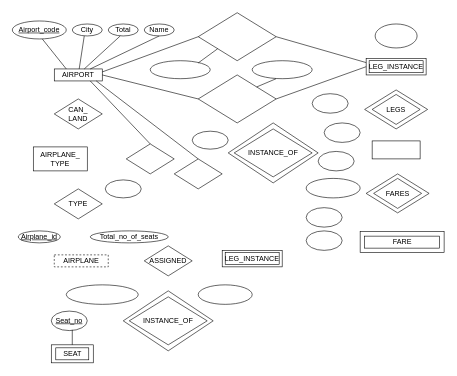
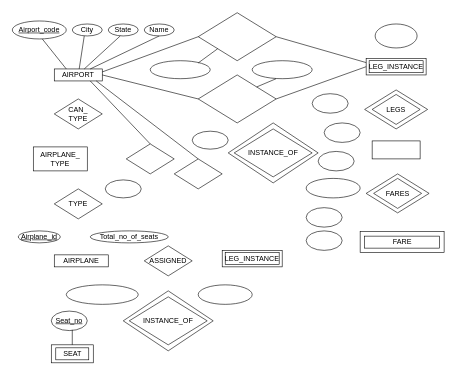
  <mxCell id="0" />
  <mxCell id="1" parent="0" />
  <mxCell id="2" value="" style="rhombus;whiteSpace=wrap;html=1;strokeColor=#000000;" vertex="1" parent="1"><mxGeometry x="380" y="204" width="150" height="100" as="geometry" /></mxCell>
  <mxCell id="3" value="&lt;u&gt;Airport_code&lt;/u&gt;" style="ellipse;whiteSpace=wrap;html=1;strokeColor=#000000;" vertex="1" parent="1"><mxGeometry x="20" y="34" width="90" height="30" as="geometry" /></mxCell>
  <mxCell id="4" value="City" style="ellipse;whiteSpace=wrap;html=1;strokeColor=#000000;" vertex="1" parent="1"><mxGeometry x="120" y="39" width="50" height="20" as="geometry" /></mxCell>
  <mxCell id="5" value="Name" style="ellipse;whiteSpace=wrap;html=1;strokeColor=#000000;" vertex="1" parent="1"><mxGeometry x="240" y="39" width="50" height="20" as="geometry" /></mxCell>
- <mxCell id="6" value="Total" style="ellipse;whiteSpace=wrap;html=1;strokeColor=#000000;" vertex="1" parent="1"><mxGeometry y="39" width="50" height="20" as="geometry" x="180" /></mxCell>
+ <mxCell id="6" value="State" style="ellipse;whiteSpace=wrap;html=1;strokeColor=#000000;" vertex="1" parent="1"><mxGeometry y="39" width="50" height="20" as="geometry" x="180" /></mxCell>
  <mxCell id="7" value="AIRPORT" style="rounded=0;whiteSpace=wrap;html=1;strokeColor=#000000;" vertex="1" parent="1"><mxGeometry x="90" y="114" width="80" height="20" as="geometry" /></mxCell>
  <mxCell id="8" value="" style="endArrow=none;html=1;" edge="1" parent="1"><mxGeometry width="50" height="50" relative="1" as="geometry"><mxPoint x="110" y="114" as="sourcePoint" /><mxPoint x="70" y="64" as="targetPoint" /></mxGeometry></mxCell>
  <mxCell id="9" value="" style="endArrow=none;html=1;" edge="1" parent="1"><mxGeometry width="50" height="50" relative="1" as="geometry"><mxPoint x="140" y="114" as="sourcePoint" /><mxPoint x="200" y="59" as="targetPoint" /></mxGeometry></mxCell>
  <mxCell id="10" value="" style="endArrow=none;html=1;" edge="1" parent="1" source="7"><mxGeometry width="50" height="50" relative="1" as="geometry"><mxPoint y="109" as="sourcePoint" x="180" /><mxPoint x="140" y="59" as="targetPoint" /></mxGeometry></mxCell>
  <mxCell id="11" value="" style="endArrow=none;html=1;entryX=0.5;entryY=1;entryDx=0;entryDy=0;exitX=0.75;exitY=0;exitDx=0;exitDy=0;exitPerimeter=0;" edge="1" parent="1" source="7" target="5"><mxGeometry width="50" height="50" relative="1" as="geometry"><mxPoint x="162" y="110" as="sourcePoint" /><mxPoint x="210" y="69" as="targetPoint" /><Array as="points" /></mxGeometry></mxCell>
- <mxCell id="12" value="CAN_&lt;br&gt;LAND" style="rhombus;whiteSpace=wrap;html=1;strokeColor=#000000;" vertex="1" parent="1"><mxGeometry x="90" y="164" width="80" height="50" as="geometry" /></mxCell>
+ <mxCell id="12" value="CAN_&lt;br&gt;TYPE" style="rhombus;whiteSpace=wrap;html=1;strokeColor=#000000;" vertex="1" parent="1"><mxGeometry x="90" y="164" width="80" height="50" as="geometry" /></mxCell>
  <mxCell id="13" value="AIRPLANE_&lt;br&gt;TYPE" style="rounded=0;whiteSpace=wrap;html=1;strokeColor=#000000;" vertex="1" parent="1"><mxGeometry x="55" y="244" width="90" height="40" as="geometry" /></mxCell>
  <mxCell id="14" value="TYPE" style="rhombus;whiteSpace=wrap;html=1;strokeColor=#000000;" vertex="1" parent="1"><mxGeometry x="90" y="314" width="80" height="50" as="geometry" /></mxCell>
- <mxCell id="15" value="AIRPLANE" style="rounded=0;whiteSpace=wrap;html=1;strokeColor=#000000;dashed=1;" vertex="1" parent="1"><mxGeometry x="90" y="424" width="90" height="20" as="geometry" /></mxCell>
+ <mxCell id="15" value="AIRPLANE" style="rounded=0;whiteSpace=wrap;html=1;strokeColor=#000000;" vertex="1" parent="1"><mxGeometry x="90" y="424" width="90" height="20" as="geometry" /></mxCell>
  <mxCell id="16" value="&lt;u&gt;Airplane_id&lt;/u&gt;" style="ellipse;whiteSpace=wrap;html=1;strokeColor=#000000;" vertex="1" parent="1"><mxGeometry x="30" y="384" width="70" height="20" as="geometry" /></mxCell>
  <mxCell id="17" value="Total_no_of_seats" style="ellipse;whiteSpace=wrap;html=1;strokeColor=#000000;" vertex="1" parent="1"><mxGeometry x="150" y="384" width="130" height="20" as="geometry" /></mxCell>
  <mxCell id="18" value="ASSIGNED" style="rhombus;whiteSpace=wrap;html=1;strokeColor=#000000;" vertex="1" parent="1"><mxGeometry x="240" y="409" width="80" height="50" as="geometry" /></mxCell>
  <mxCell id="19" value="" style="rounded=0;whiteSpace=wrap;html=1;strokeColor=#000000;" vertex="1" parent="1"><mxGeometry x="370" y="416.5" width="100" height="27.5" as="geometry" /></mxCell>
  <mxCell id="20" value="LEG_INSTANCE" style="rounded=0;whiteSpace=wrap;html=1;strokeColor=#000000;" vertex="1" parent="1"><mxGeometry x="375" y="420.25" width="90" height="20" as="geometry" /></mxCell>
  <mxCell id="21" value="" style="rhombus;whiteSpace=wrap;html=1;strokeColor=#000000;" vertex="1" parent="1"><mxGeometry x="210" y="239" width="80" height="50" as="geometry" /></mxCell>
  <mxCell id="22" value="" style="rhombus;whiteSpace=wrap;html=1;strokeColor=#000000;" vertex="1" parent="1"><mxGeometry x="290" y="264" width="80" height="50" as="geometry" /></mxCell>
  <mxCell id="23" value="" style="endArrow=none;html=1;entryX=0.75;entryY=1;entryDx=0;entryDy=0;exitX=0.5;exitY=0;exitDx=0;exitDy=0;" edge="1" parent="1" source="21" target="7"><mxGeometry width="50" height="50" relative="1" as="geometry"><mxPoint x="390" y="344" as="sourcePoint" /><mxPoint x="440" y="294" as="targetPoint" /></mxGeometry></mxCell>
  <mxCell id="24" value="" style="endArrow=none;html=1;entryX=0.75;entryY=1;entryDx=0;entryDy=0;exitX=0.5;exitY=0;exitDx=0;exitDy=0;" edge="1" parent="1" source="22"><mxGeometry width="50" height="50" relative="1" as="geometry"><mxPoint x="310" y="244" as="sourcePoint" /><mxPoint x="160" y="134" as="targetPoint" /></mxGeometry></mxCell>
  <mxCell id="25" value="" style="rhombus;whiteSpace=wrap;html=1;strokeColor=#000000;" vertex="1" parent="1"><mxGeometry x="330" y="20.25" width="130" height="80" as="geometry" /></mxCell>
  <mxCell id="26" value="" style="rhombus;whiteSpace=wrap;html=1;strokeColor=#000000;" vertex="1" parent="1"><mxGeometry x="330" y="124" width="130" height="80" as="geometry" /></mxCell>
  <mxCell id="27" value="" style="endArrow=none;html=1;exitX=1;exitY=0.25;exitDx=0;exitDy=0;entryX=0;entryY=0.5;entryDx=0;entryDy=0;" edge="1" parent="1" source="7" target="25"><mxGeometry width="50" height="50" relative="1" as="geometry"><mxPoint x="230" y="134" as="sourcePoint" /><mxPoint x="280" y="84" as="targetPoint" /></mxGeometry></mxCell>
  <mxCell id="28" value="" style="endArrow=none;html=1;exitX=1;exitY=0.5;exitDx=0;exitDy=0;entryX=0;entryY=0.5;entryDx=0;entryDy=0;" edge="1" parent="1" source="7" target="26"><mxGeometry width="50" height="50" relative="1" as="geometry"><mxPoint y="129" as="sourcePoint" x="180" /><mxPoint x="380" y="59" as="targetPoint" /></mxGeometry></mxCell>
  <mxCell id="29" value="" style="rounded=0;whiteSpace=wrap;html=1;strokeColor=#000000;" vertex="1" parent="1"><mxGeometry x="610" y="96.5" width="100" height="27.5" as="geometry" /></mxCell>
  <mxCell id="30" value="LEG_INSTANCE" style="rounded=0;whiteSpace=wrap;html=1;strokeColor=#000000;" vertex="1" parent="1"><mxGeometry x="615" y="100.25" width="90" height="20" as="geometry" /></mxCell>
  <mxCell id="31" value="INSTANCE_OF" style="rhombus;whiteSpace=wrap;html=1;strokeColor=#000000;" vertex="1" parent="1"><mxGeometry x="390" y="214" width="130" height="80" as="geometry" /></mxCell>
  <mxCell id="32" value="" style="ellipse;whiteSpace=wrap;html=1;strokeColor=#000000;" vertex="1" parent="1"><mxGeometry x="250" y="100.25" width="100" height="30" as="geometry" /></mxCell>
  <mxCell id="33" value="" style="ellipse;whiteSpace=wrap;html=1;strokeColor=#000000;" vertex="1" parent="1"><mxGeometry x="420" y="100.25" width="100" height="30" as="geometry" /></mxCell>
  <mxCell id="34" value="" style="endArrow=none;html=1;exitX=1;exitY=0.5;exitDx=0;exitDy=0;entryX=0;entryY=0.25;entryDx=0;entryDy=0;" edge="1" parent="1" source="25" target="29"><mxGeometry width="50" height="50" relative="1" as="geometry"><mxPoint x="480" y="74" as="sourcePoint" /><mxPoint x="530" y="24" as="targetPoint" /></mxGeometry></mxCell>
  <mxCell id="35" value="" style="endArrow=none;html=1;exitX=1;exitY=0.5;exitDx=0;exitDy=0;entryX=0;entryY=0.5;entryDx=0;entryDy=0;" edge="1" parent="1" target="29"><mxGeometry width="50" height="50" relative="1" as="geometry"><mxPoint x="460" y="164" as="sourcePoint" /><mxPoint x="610" y="207.125" as="targetPoint" /></mxGeometry></mxCell>
  <mxCell id="36" value="" style="endArrow=none;html=1;exitX=1;exitY=0;exitDx=0;exitDy=0;" edge="1" parent="1" source="26"><mxGeometry width="50" height="50" relative="1" as="geometry"><mxPoint x="410" y="180.25" as="sourcePoint" /><mxPoint x="460" y="130.25" as="targetPoint" /></mxGeometry></mxCell>
  <mxCell id="37" value="" style="endArrow=none;html=1;entryX=0;entryY=1;entryDx=0;entryDy=0;" edge="1" parent="1" target="25"><mxGeometry width="50" height="50" relative="1" as="geometry"><mxPoint x="330" y="104" as="sourcePoint" /><mxPoint x="480" y="46.5" as="targetPoint" /></mxGeometry></mxCell>
  <mxCell id="38" value="" style="ellipse;whiteSpace=wrap;html=1;strokeColor=#000000;" vertex="1" parent="1"><mxGeometry x="625" y="39" width="70" height="40" as="geometry" /></mxCell>
  <mxCell id="39" value="" style="rhombus;whiteSpace=wrap;html=1;strokeColor=#000000;" vertex="1" parent="1"><mxGeometry x="607.5" y="149" width="105" height="65" as="geometry" /></mxCell>
  <mxCell id="40" value="LEGS" style="rhombus;whiteSpace=wrap;html=1;strokeColor=#000000;" vertex="1" parent="1"><mxGeometry x="620" y="156.5" width="80" height="50" as="geometry" /></mxCell>
  <mxCell id="41" value="" style="ellipse;whiteSpace=wrap;html=1;strokeColor=#000000;" vertex="1" parent="1"><mxGeometry x="520" y="155.25" width="60" height="32.5" as="geometry" /></mxCell>
  <mxCell id="42" value="" style="ellipse;whiteSpace=wrap;html=1;strokeColor=#000000;" vertex="1" parent="1"><mxGeometry x="540" y="204" width="60" height="32.5" as="geometry" /></mxCell>
  <mxCell id="43" value="" style="ellipse;whiteSpace=wrap;html=1;strokeColor=#000000;" vertex="1" parent="1"><mxGeometry x="530" y="251.5" width="60" height="32.5" as="geometry" /></mxCell>
  <mxCell id="44" value="" style="ellipse;whiteSpace=wrap;html=1;strokeColor=#000000;" vertex="1" parent="1"><mxGeometry x="510" y="296.5" width="90" height="32.5" as="geometry" /></mxCell>
  <mxCell id="45" value="" style="rounded=0;whiteSpace=wrap;html=1;strokeColor=#000000;" vertex="1" parent="1"><mxGeometry x="620" y="234" width="80" height="30" as="geometry" /></mxCell>
  <mxCell id="46" value="" style="rhombus;whiteSpace=wrap;html=1;strokeColor=#000000;" vertex="1" parent="1"><mxGeometry x="610" y="289" width="105" height="65" as="geometry" /></mxCell>
  <mxCell id="47" value="FARES" style="rhombus;whiteSpace=wrap;html=1;strokeColor=#000000;" vertex="1" parent="1"><mxGeometry x="622.5" y="296.5" width="80" height="50" as="geometry" /></mxCell>
  <mxCell id="48" value="" style="rounded=0;whiteSpace=wrap;html=1;strokeColor=#000000;" vertex="1" parent="1"><mxGeometry x="600" y="385.25" width="140" height="35" as="geometry" /></mxCell>
  <mxCell id="49" value="FARE" style="rounded=0;whiteSpace=wrap;html=1;strokeColor=#000000;" vertex="1" parent="1"><mxGeometry x="607.5" y="392.75" width="125" height="20" as="geometry" /></mxCell>
  <mxCell id="50" value="" style="ellipse;whiteSpace=wrap;html=1;strokeColor=#000000;" vertex="1" parent="1"><mxGeometry x="510" y="345.25" width="60" height="32.5" as="geometry" /></mxCell>
  <mxCell id="51" value="" style="ellipse;whiteSpace=wrap;html=1;strokeColor=#000000;" vertex="1" parent="1"><mxGeometry x="510" y="384" width="60" height="32.5" as="geometry" /></mxCell>
  <mxCell id="52" value="" style="ellipse;whiteSpace=wrap;html=1;strokeColor=#000000;" vertex="1" parent="1"><mxGeometry x="320" y="217.75" width="60" height="30" as="geometry" /></mxCell>
  <mxCell id="53" value="" style="ellipse;whiteSpace=wrap;html=1;strokeColor=#000000;" vertex="1" parent="1"><mxGeometry x="175" y="299" width="60" height="30" as="geometry" /></mxCell>
  <mxCell id="54" value="" style="rhombus;whiteSpace=wrap;html=1;strokeColor=#000000;" vertex="1" parent="1"><mxGeometry x="205" y="484" width="150" height="100" as="geometry" /></mxCell>
  <mxCell id="55" value="INSTANCE_OF" style="rhombus;whiteSpace=wrap;html=1;strokeColor=#000000;" vertex="1" parent="1"><mxGeometry x="215" y="494" width="130" height="80" as="geometry" /></mxCell>
  <mxCell id="56" value="" style="ellipse;whiteSpace=wrap;html=1;strokeColor=#000000;" vertex="1" parent="1"><mxGeometry x="330" y="474" width="90" height="32.5" as="geometry" /></mxCell>
  <mxCell id="57" value="" style="ellipse;whiteSpace=wrap;html=1;strokeColor=#000000;" vertex="1" parent="1"><mxGeometry x="110" y="474" width="120" height="32.5" as="geometry" /></mxCell>
  <mxCell id="58" value="&lt;u&gt;Seat_no&lt;/u&gt;" style="ellipse;whiteSpace=wrap;html=1;strokeColor=#000000;" vertex="1" parent="1"><mxGeometry x="85" y="517.75" width="60" height="32.5" as="geometry" /></mxCell>
  <mxCell id="59" value="" style="rounded=0;whiteSpace=wrap;html=1;strokeColor=#000000;" vertex="1" parent="1"><mxGeometry x="85" y="574" width="70" height="30" as="geometry" /></mxCell>
  <mxCell id="60" value="SEAT" style="rounded=0;whiteSpace=wrap;html=1;strokeColor=#000000;" vertex="1" parent="1"><mxGeometry x="92.5" y="579" width="55" height="20" as="geometry" /></mxCell>
  <mxCell id="61" value="" style="endArrow=none;html=1;exitX=0.5;exitY=0;exitDx=0;exitDy=0;" edge="1" parent="1" source="59"><mxGeometry width="50" height="50" relative="1" as="geometry"><mxPoint x="70" y="599" as="sourcePoint" /><mxPoint x="120" y="549" as="targetPoint" /></mxGeometry></mxCell>
